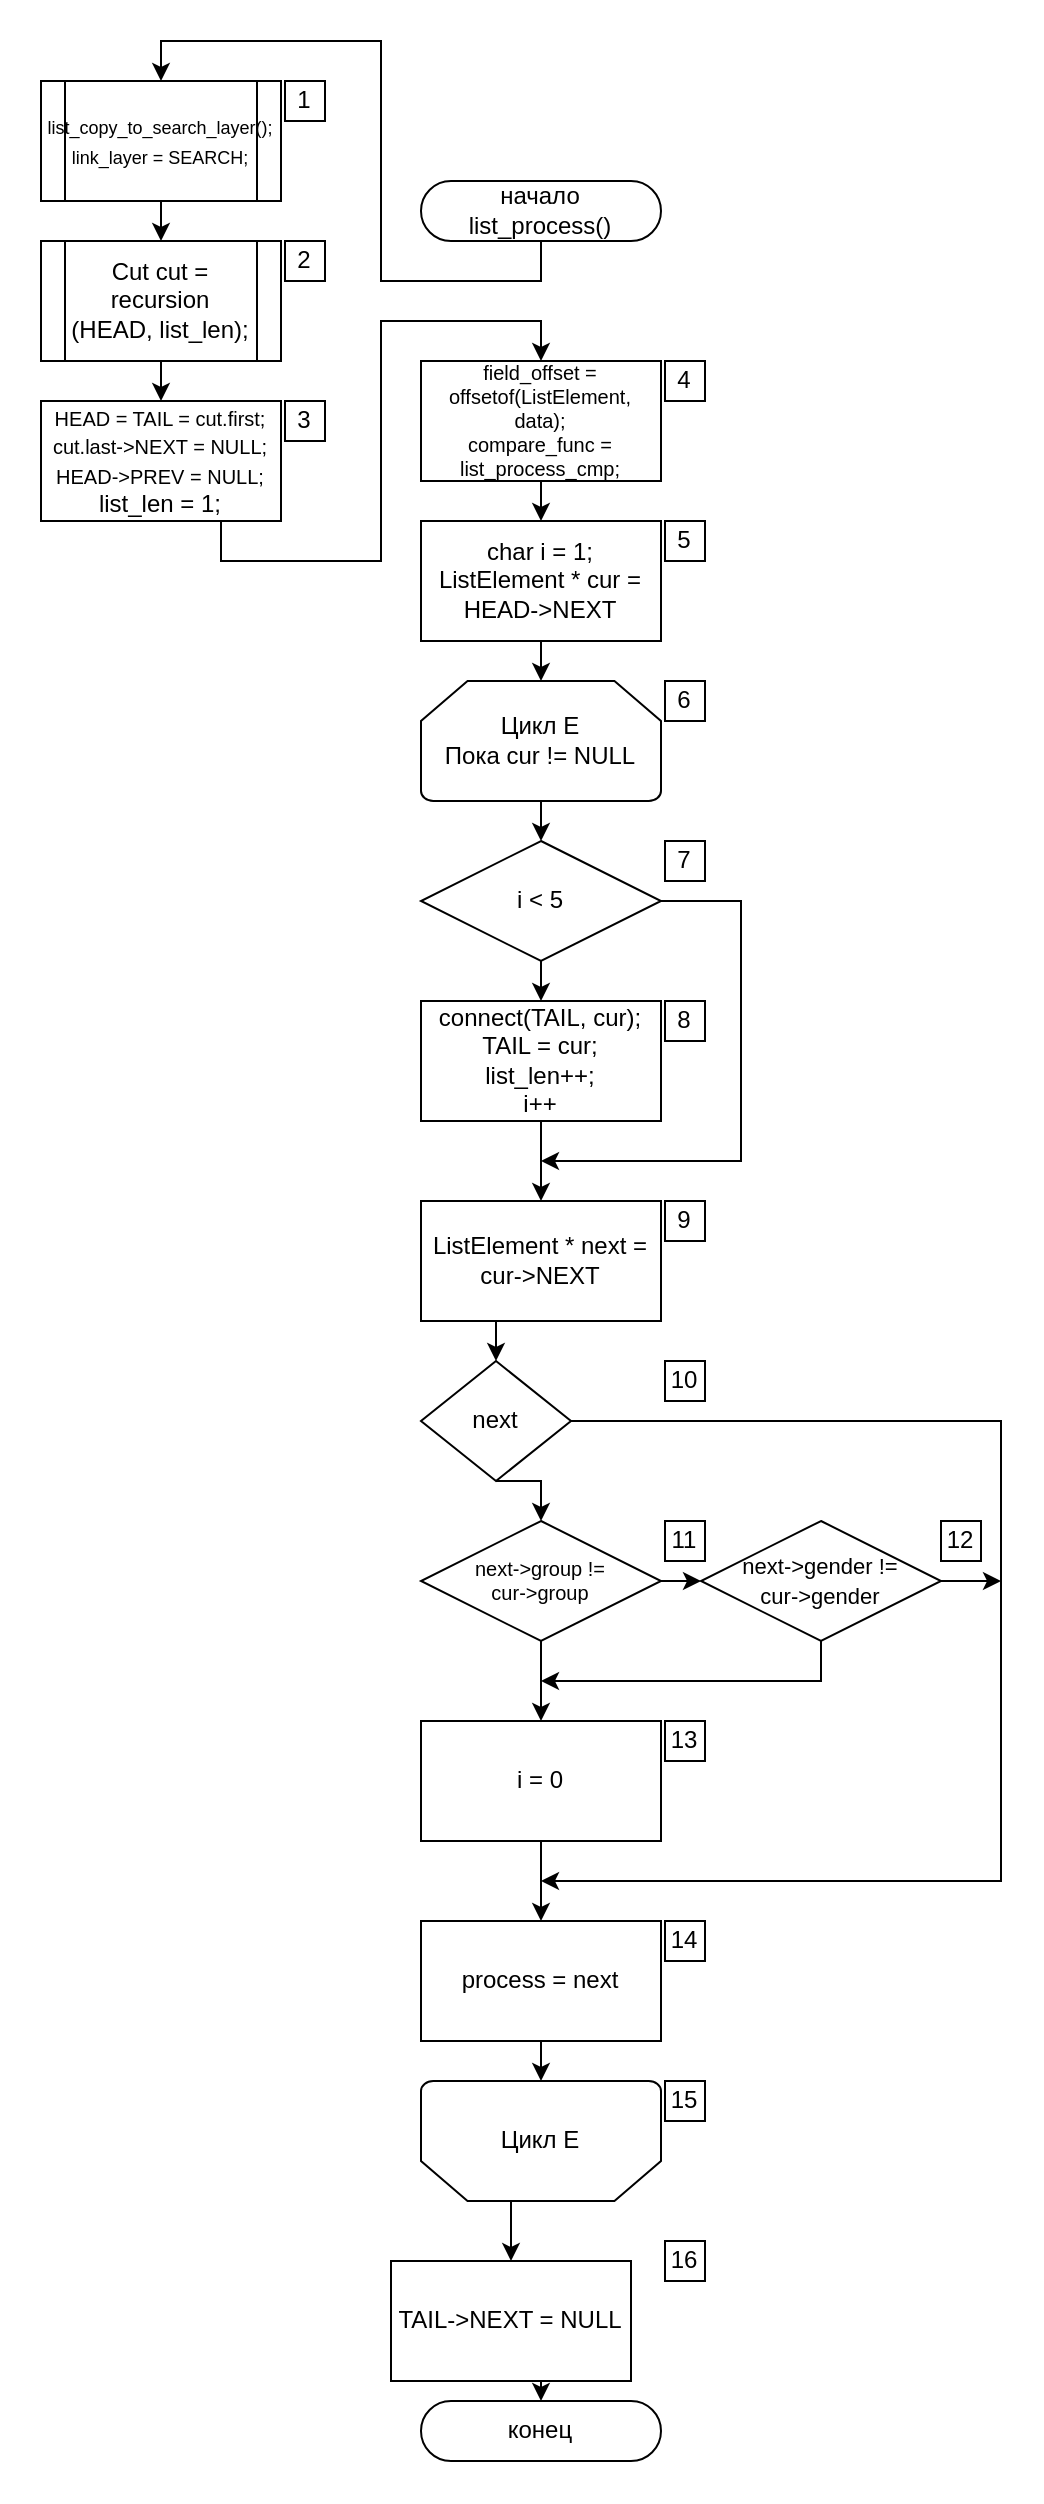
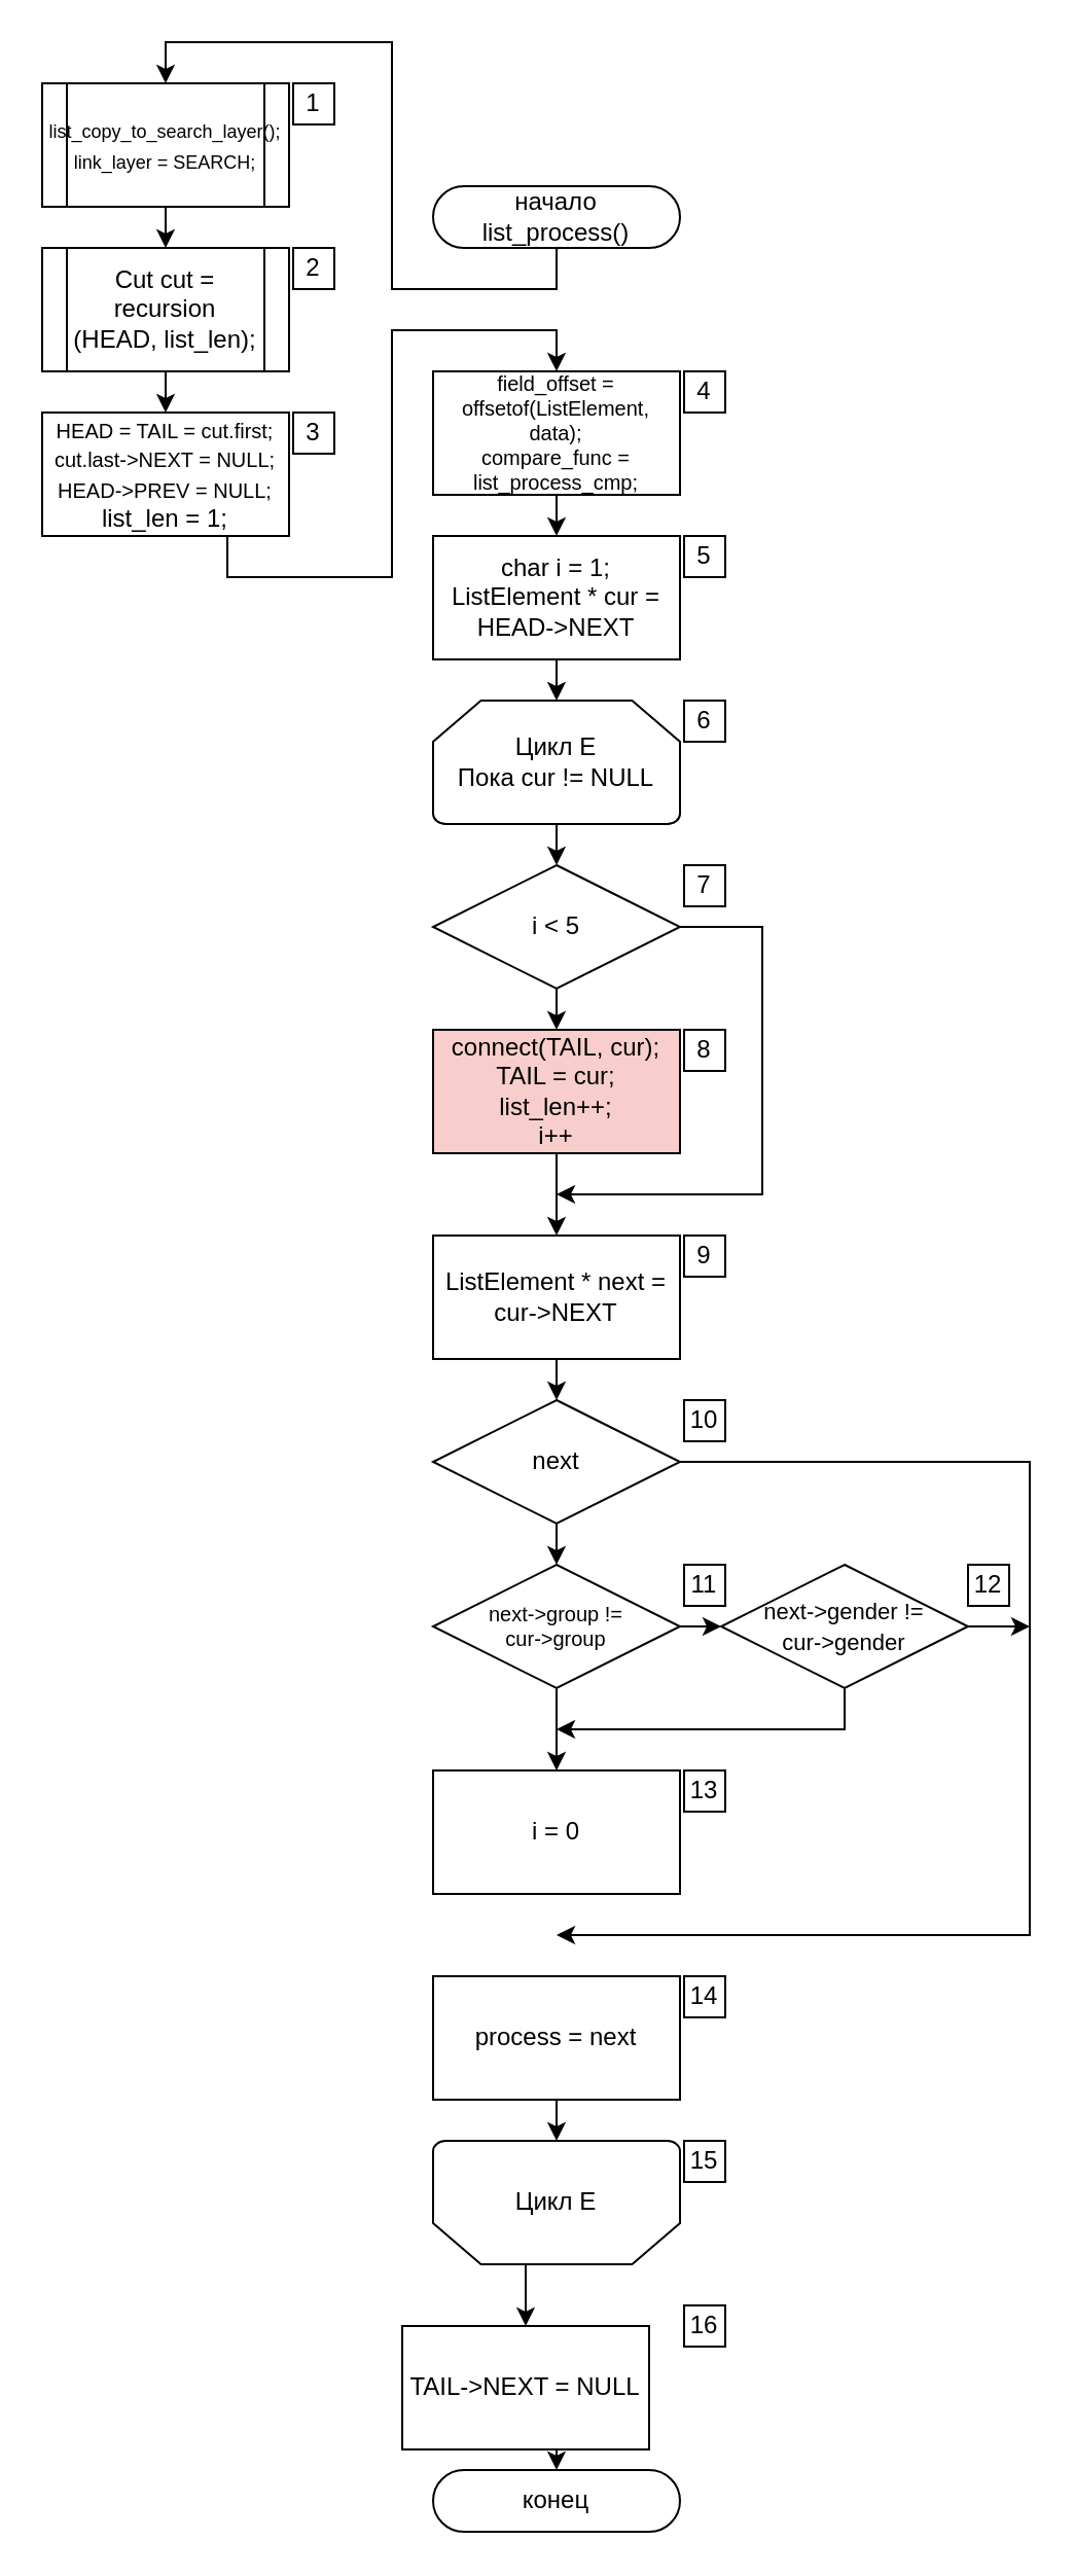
  <mxCell id="0" />
  <mxCell id="1" parent="0" />
  <mxCell id="2" style="edgeStyle=orthogonalEdgeStyle;rounded=0;orthogonalLoop=1;jettySize=auto;html=1;exitX=0.5;exitY=1;exitDx=0;exitDy=0;entryX=0.5;entryY=0;entryDx=0;entryDy=0;endSize=6;fontSize=12;" parent="1" source="3" target="28" edge="1"><mxGeometry relative="1" as="geometry"><Array as="points"><mxPoint x="270" y="140" /><mxPoint x="190" y="140" /><mxPoint x="190" y="20" /><mxPoint x="80" y="20" /></Array></mxGeometry></mxCell>
  <mxCell id="3" value="начало&lt;br&gt;list_process()" style="rounded=1;whiteSpace=wrap;html=1;arcSize=50;" parent="1" vertex="1"><mxGeometry y="90" width="120" height="30" as="geometry" x="210" /></mxCell>
  <mxCell id="4" value="конец" style="rounded=1;whiteSpace=wrap;html=1;arcSize=50;" parent="1" vertex="1"><mxGeometry y="1200" width="120" height="30" as="geometry" x="210" /></mxCell>
  <mxCell id="5" value="TAIL-&gt;NEXT = NULL" style="rounded=0;whiteSpace=wrap;html=1;" parent="1" vertex="1"><mxGeometry x="195" y="1130" width="120" height="60" as="geometry" /></mxCell>
  <mxCell id="6" style="edgeStyle=orthogonalEdgeStyle;rounded=0;orthogonalLoop=1;jettySize=auto;html=1;exitX=0.5;exitY=1;exitDx=0;exitDy=0;entryX=0.5;entryY=0;entryDx=0;entryDy=0;" parent="1" source="5" target="4" edge="1"><mxGeometry relative="1" as="geometry" /></mxCell>
  <mxCell id="7" value="Цикл E&lt;br&gt;Пока cur != NULL" style="strokeWidth=1;html=1;shape=mxgraph.flowchart.loop_limit;whiteSpace=wrap;flipV=0;" parent="1" vertex="1"><mxGeometry y="340" width="120" height="60" as="geometry" x="210" /></mxCell>
  <mxCell id="8" value="Цикл E" style="strokeWidth=1;html=1;shape=mxgraph.flowchart.loop_limit;whiteSpace=wrap;flipV=1;" parent="1" vertex="1"><mxGeometry y="1040" width="120" height="60" as="geometry" x="210" /></mxCell>
  <mxCell id="9" value="process = next" style="rounded=0;whiteSpace=wrap;html=1;" parent="1" vertex="1"><mxGeometry y="960" width="120" height="60" as="geometry" x="210" /></mxCell>
  <mxCell id="10" style="edgeStyle=orthogonalEdgeStyle;rounded=0;orthogonalLoop=1;jettySize=auto;html=1;exitX=0.5;exitY=1;exitDx=0;exitDy=0;entryX=0.5;entryY=0;entryDx=0;entryDy=0;" parent="1" source="9" target="8" edge="1"><mxGeometry relative="1" as="geometry" /></mxCell>
  <mxCell id="11" style="edgeStyle=orthogonalEdgeStyle;rounded=0;orthogonalLoop=1;jettySize=auto;html=1;exitX=0.5;exitY=1;exitDx=0;exitDy=0;entryX=0.5;entryY=0;entryDx=0;entryDy=0;endSize=6;fontSize=10;" parent="1" source="12" target="37" edge="1"><mxGeometry relative="1" as="geometry" /></mxCell>
- <mxCell id="12" value="next" style="rhombus;whiteSpace=wrap;html=1;rounded=0;" parent="1" vertex="1"><mxGeometry x="210" y="680" width="75" height="60" as="geometry" /></mxCell>
+ <mxCell id="12" value="next" style="rhombus;whiteSpace=wrap;html=1;rounded=0;" parent="1" vertex="1"><mxGeometry y="680" width="120" height="60" as="geometry" x="210" /></mxCell>
  <mxCell id="13" value="i = 0" style="rounded=0;whiteSpace=wrap;html=1;" parent="1" vertex="1"><mxGeometry y="860" width="120" height="60" as="geometry" x="210" /></mxCell>
- <mxCell id="14" style="edgeStyle=orthogonalEdgeStyle;rounded=0;orthogonalLoop=1;jettySize=auto;html=1;exitX=0.5;exitY=1;exitDx=0;exitDy=0;entryX=0.5;entryY=0;entryDx=0;entryDy=0;" parent="1" source="13" target="9" edge="1"><mxGeometry relative="1" as="geometry" /></mxCell>
  <mxCell id="15" style="edgeStyle=orthogonalEdgeStyle;rounded=0;orthogonalLoop=1;jettySize=auto;html=1;exitX=1;exitY=0.5;exitDx=0;exitDy=0;" parent="1" source="12" edge="1"><mxGeometry relative="1" as="geometry"><mxPoint x="270" y="940" as="targetPoint" /><Array as="points"><mxPoint x="500" y="710" /><mxPoint x="500" y="940" /></Array></mxGeometry></mxCell>
  <mxCell id="16" value="ListElement * next = cur-&gt;NEXT" style="rounded=0;whiteSpace=wrap;html=1;" parent="1" vertex="1"><mxGeometry y="600" width="120" height="60" as="geometry" x="210" /></mxCell>
  <mxCell id="17" style="edgeStyle=orthogonalEdgeStyle;rounded=0;orthogonalLoop=1;jettySize=auto;html=1;exitX=0.5;exitY=1;exitDx=0;exitDy=0;entryX=0.5;entryY=0;entryDx=0;entryDy=0;" parent="1" source="16" target="12" edge="1"><mxGeometry relative="1" as="geometry" /></mxCell>
  <mxCell id="18" value="i &lt; 5" style="rhombus;whiteSpace=wrap;html=1;rounded=0;" parent="1" vertex="1"><mxGeometry y="420" width="120" height="60" as="geometry" x="210" /></mxCell>
- <mxCell id="19" value="connect(TAIL, cur);&lt;br&gt;TAIL = cur;&lt;br&gt;list_len++;&lt;br&gt;i++" style="rounded=0;whiteSpace=wrap;html=1;" parent="1" vertex="1"><mxGeometry y="500" width="120" height="60" as="geometry" x="210" /></mxCell>
+ <mxCell id="19" value="connect(TAIL, cur);&lt;br&gt;TAIL = cur;&lt;br&gt;list_len++;&lt;br&gt;i++" style="rounded=0;whiteSpace=wrap;html=1;fillColor=#f8cecc;" parent="1" vertex="1"><mxGeometry y="500" width="120" height="60" as="geometry" x="210" /></mxCell>
  <mxCell id="20" style="edgeStyle=orthogonalEdgeStyle;rounded=0;orthogonalLoop=1;jettySize=auto;html=1;exitX=0.5;exitY=1;exitDx=0;exitDy=0;entryX=0.5;entryY=0;entryDx=0;entryDy=0;" parent="1" source="19" target="16" edge="1"><mxGeometry relative="1" as="geometry" /></mxCell>
  <mxCell id="21" style="edgeStyle=orthogonalEdgeStyle;rounded=0;orthogonalLoop=1;jettySize=auto;html=1;exitX=0.5;exitY=1;exitDx=0;exitDy=0;entryX=0.5;entryY=0;entryDx=0;entryDy=0;" parent="1" source="18" target="19" edge="1"><mxGeometry relative="1" as="geometry" /></mxCell>
  <mxCell id="22" style="edgeStyle=orthogonalEdgeStyle;rounded=0;orthogonalLoop=1;jettySize=auto;html=1;exitX=1;exitY=0.5;exitDx=0;exitDy=0;" parent="1" source="18" edge="1"><mxGeometry relative="1" as="geometry"><mxPoint x="270" y="580" as="targetPoint" /><Array as="points"><mxPoint x="370" y="450" /><mxPoint x="370" y="580" /></Array></mxGeometry></mxCell>
  <mxCell id="23" style="edgeStyle=orthogonalEdgeStyle;rounded=0;orthogonalLoop=1;jettySize=auto;html=1;exitX=0.5;exitY=1;exitDx=0;exitDy=0;entryX=0.5;entryY=0;entryDx=0;entryDy=0;" parent="1" source="7" target="18" edge="1"><mxGeometry relative="1" as="geometry" /></mxCell>
  <mxCell id="24" style="edgeStyle=orthogonalEdgeStyle;rounded=0;orthogonalLoop=1;jettySize=auto;html=1;exitX=0.5;exitY=1;exitDx=0;exitDy=0;entryX=0.5;entryY=0;entryDx=0;entryDy=0;" parent="1" source="8" target="5" edge="1"><mxGeometry relative="1" as="geometry" /></mxCell>
  <mxCell id="25" value="char i = 1;&lt;br&gt;ListElement * cur = HEAD-&amp;gt;NEXT" style="rounded=0;whiteSpace=wrap;html=1;" parent="1" vertex="1"><mxGeometry y="260" width="120" height="60" as="geometry" x="210" /></mxCell>
  <mxCell id="26" style="edgeStyle=orthogonalEdgeStyle;rounded=0;orthogonalLoop=1;jettySize=auto;html=1;exitX=0.5;exitY=1;exitDx=0;exitDy=0;entryX=0.5;entryY=0;entryDx=0;entryDy=0;" parent="1" source="25" target="7" edge="1"><mxGeometry relative="1" as="geometry" /></mxCell>
  <mxCell id="27" style="edgeStyle=orthogonalEdgeStyle;rounded=0;orthogonalLoop=1;jettySize=auto;html=1;exitX=0.5;exitY=1;exitDx=0;exitDy=0;entryX=0.5;entryY=0;entryDx=0;entryDy=0;endSize=6;fontSize=12;" parent="1" source="28" target="30" edge="1"><mxGeometry relative="1" as="geometry" /></mxCell>
  <mxCell id="28" value="&lt;font style=&quot;font-size: 9px&quot;&gt;list_copy_to_search_layer();&lt;br&gt;link_layer = SEARCH;&lt;/font&gt;" style="shape=process;whiteSpace=wrap;html=1;backgroundOutline=1;fontFamily=Helvetica;fontSize=12;fontColor=#000000;align=center;strokeColor=#000000;fillColor=#ffffff;" parent="1" vertex="1"><mxGeometry x="20" y="40" width="120" height="60" as="geometry" /></mxCell>
  <mxCell id="29" style="edgeStyle=orthogonalEdgeStyle;rounded=0;orthogonalLoop=1;jettySize=auto;html=1;exitX=0.5;exitY=1;exitDx=0;exitDy=0;entryX=0.5;entryY=0;entryDx=0;entryDy=0;endSize=6;fontSize=12;" parent="1" source="30" target="32" edge="1"><mxGeometry relative="1" as="geometry" /></mxCell>
  <mxCell id="30" value="&lt;span&gt;Cut cut =&lt;br&gt;recursion&lt;br&gt;(HEAD, list_len);&lt;/span&gt;" style="shape=process;whiteSpace=wrap;html=1;backgroundOutline=1;fontSize=12;" parent="1" vertex="1"><mxGeometry x="20" y="120" width="120" height="60" as="geometry" /></mxCell>
  <mxCell id="31" style="edgeStyle=orthogonalEdgeStyle;rounded=0;orthogonalLoop=1;jettySize=auto;html=1;exitX=0.5;exitY=1;exitDx=0;exitDy=0;entryX=0.5;entryY=0;entryDx=0;entryDy=0;endSize=6;fontSize=12;" parent="1" source="32" target="34" edge="1"><mxGeometry relative="1" as="geometry"><Array as="points"><mxPoint x="110" y="280" /><mxPoint x="190" y="280" /><mxPoint x="190" y="160" /><mxPoint x="270" y="160" /></Array></mxGeometry></mxCell>
  <mxCell id="32" value="&lt;font style=&quot;font-size: 10px&quot;&gt;&lt;span&gt;HEAD = TAIL = cut.first;&lt;/span&gt;&lt;br&gt;&lt;span&gt;cut.last-&amp;gt;NEXT = NULL;&lt;/span&gt;&lt;br&gt;&lt;span&gt;HEAD-&amp;gt;PREV = NULL;&lt;br&gt;&lt;/span&gt;&lt;span style=&quot;font-size: 12px&quot;&gt;list_len = 1;&lt;/span&gt;&lt;span&gt;&lt;br&gt;&lt;/span&gt;&lt;/font&gt;" style="rounded=0;whiteSpace=wrap;html=1;fontSize=12;" parent="1" vertex="1"><mxGeometry x="20" y="200" width="120" height="60" as="geometry" /></mxCell>
  <mxCell id="33" style="edgeStyle=orthogonalEdgeStyle;rounded=0;orthogonalLoop=1;jettySize=auto;html=1;exitX=0.5;exitY=1;exitDx=0;exitDy=0;entryX=0.5;entryY=0;entryDx=0;entryDy=0;endSize=6;fontSize=12;" parent="1" source="34" target="25" edge="1"><mxGeometry relative="1" as="geometry" /></mxCell>
  <mxCell id="34" value="&lt;font style=&quot;font-size: 10px&quot;&gt;field_offset = offsetof(ListElement, data);&lt;br&gt;compare_func = list_process_cmp;&lt;/font&gt;" style="rounded=0;whiteSpace=wrap;html=1;fontSize=10;" parent="1" vertex="1"><mxGeometry y="180" width="120" height="60" as="geometry" x="210" /></mxCell>
  <mxCell id="35" style="edgeStyle=orthogonalEdgeStyle;rounded=0;orthogonalLoop=1;jettySize=auto;html=1;exitX=0.5;exitY=1;exitDx=0;exitDy=0;entryX=0.5;entryY=0;entryDx=0;entryDy=0;endSize=6;fontSize=10;" parent="1" source="37" target="13" edge="1"><mxGeometry relative="1" as="geometry" /></mxCell>
  <mxCell id="36" style="edgeStyle=orthogonalEdgeStyle;rounded=0;orthogonalLoop=1;jettySize=auto;html=1;exitX=1;exitY=0.5;exitDx=0;exitDy=0;entryX=0;entryY=0.5;entryDx=0;entryDy=0;endSize=6;fontSize=10;" parent="1" source="37" target="40" edge="1"><mxGeometry relative="1" as="geometry" /></mxCell>
  <mxCell id="37" value="next-&amp;gt;group !=&lt;br&gt;cur-&amp;gt;group" style="rhombus;whiteSpace=wrap;html=1;rounded=0;fontSize=10;" parent="1" vertex="1"><mxGeometry y="760" width="120" height="60" as="geometry" x="210" /></mxCell>
  <mxCell id="38" style="edgeStyle=orthogonalEdgeStyle;rounded=0;orthogonalLoop=1;jettySize=auto;html=1;exitX=0.5;exitY=1;exitDx=0;exitDy=0;endSize=6;fontSize=10;" parent="1" source="40" edge="1"><mxGeometry relative="1" as="geometry"><mxPoint x="270" y="840" as="targetPoint" /><Array as="points"><mxPoint x="410" y="840" /></Array></mxGeometry></mxCell>
  <mxCell id="39" style="edgeStyle=orthogonalEdgeStyle;rounded=0;orthogonalLoop=1;jettySize=auto;html=1;endSize=6;fontSize=10;" parent="1" source="40" edge="1"><mxGeometry relative="1" as="geometry"><mxPoint x="500" y="790" as="targetPoint" /></mxGeometry></mxCell>
  <mxCell id="40" value="&lt;font style=&quot;font-size: 11px&quot;&gt;next-&amp;gt;gender !=&lt;br&gt;cur-&amp;gt;gender&lt;/font&gt;" style="rhombus;whiteSpace=wrap;html=1;rounded=0;" parent="1" vertex="1"><mxGeometry x="350" y="760" width="120" height="60" as="geometry" /></mxCell>
  <mxCell id="41" value="1" style="whiteSpace=wrap;html=1;aspect=fixed;" parent="1" vertex="1"><mxGeometry x="142" y="40" width="20" height="20" as="geometry" /></mxCell>
  <mxCell id="42" value="2" style="whiteSpace=wrap;html=1;aspect=fixed;" parent="1" vertex="1"><mxGeometry x="142" y="120" width="20" height="20" as="geometry" /></mxCell>
  <mxCell id="43" value="3" style="whiteSpace=wrap;html=1;aspect=fixed;" parent="1" vertex="1"><mxGeometry x="142" y="200" width="20" height="20" as="geometry" /></mxCell>
  <mxCell id="44" value="4" style="whiteSpace=wrap;html=1;aspect=fixed;" parent="1" vertex="1"><mxGeometry x="332" y="180" width="20" height="20" as="geometry" /></mxCell>
  <mxCell id="45" value="5" style="whiteSpace=wrap;html=1;aspect=fixed;" parent="1" vertex="1"><mxGeometry x="332" y="260" width="20" height="20" as="geometry" /></mxCell>
  <mxCell id="46" value="6" style="whiteSpace=wrap;html=1;aspect=fixed;" parent="1" vertex="1"><mxGeometry x="332" y="340" width="20" height="20" as="geometry" /></mxCell>
  <mxCell id="47" value="7" style="whiteSpace=wrap;html=1;aspect=fixed;" parent="1" vertex="1"><mxGeometry x="332" y="420" width="20" height="20" as="geometry" /></mxCell>
  <mxCell id="48" value="8" style="whiteSpace=wrap;html=1;aspect=fixed;" parent="1" vertex="1"><mxGeometry x="332" y="500" width="20" height="20" as="geometry" /></mxCell>
  <mxCell id="49" value="9" style="whiteSpace=wrap;html=1;aspect=fixed;" parent="1" vertex="1"><mxGeometry x="332" y="600" width="20" height="20" as="geometry" /></mxCell>
  <mxCell id="50" value="10" style="whiteSpace=wrap;html=1;aspect=fixed;" parent="1" vertex="1"><mxGeometry x="332" y="680" width="20" height="20" as="geometry" /></mxCell>
  <mxCell id="51" value="11" style="whiteSpace=wrap;html=1;aspect=fixed;" parent="1" vertex="1"><mxGeometry x="332" y="760" width="20" height="20" as="geometry" /></mxCell>
  <mxCell id="52" value="12" style="whiteSpace=wrap;html=1;aspect=fixed;" parent="1" vertex="1"><mxGeometry x="470" y="760" width="20" height="20" as="geometry" /></mxCell>
  <mxCell id="53" value="13" style="whiteSpace=wrap;html=1;aspect=fixed;" parent="1" vertex="1"><mxGeometry x="332" y="860" width="20" height="20" as="geometry" /></mxCell>
  <mxCell id="54" value="14" style="whiteSpace=wrap;html=1;aspect=fixed;" parent="1" vertex="1"><mxGeometry x="332" y="960" width="20" height="20" as="geometry" /></mxCell>
  <mxCell id="55" value="15" style="whiteSpace=wrap;html=1;aspect=fixed;" parent="1" vertex="1"><mxGeometry x="332" y="1040" width="20" height="20" as="geometry" /></mxCell>
  <mxCell id="56" value="16" style="whiteSpace=wrap;html=1;aspect=fixed;" parent="1" vertex="1"><mxGeometry x="332" y="1120" width="20" height="20" as="geometry" /></mxCell>
